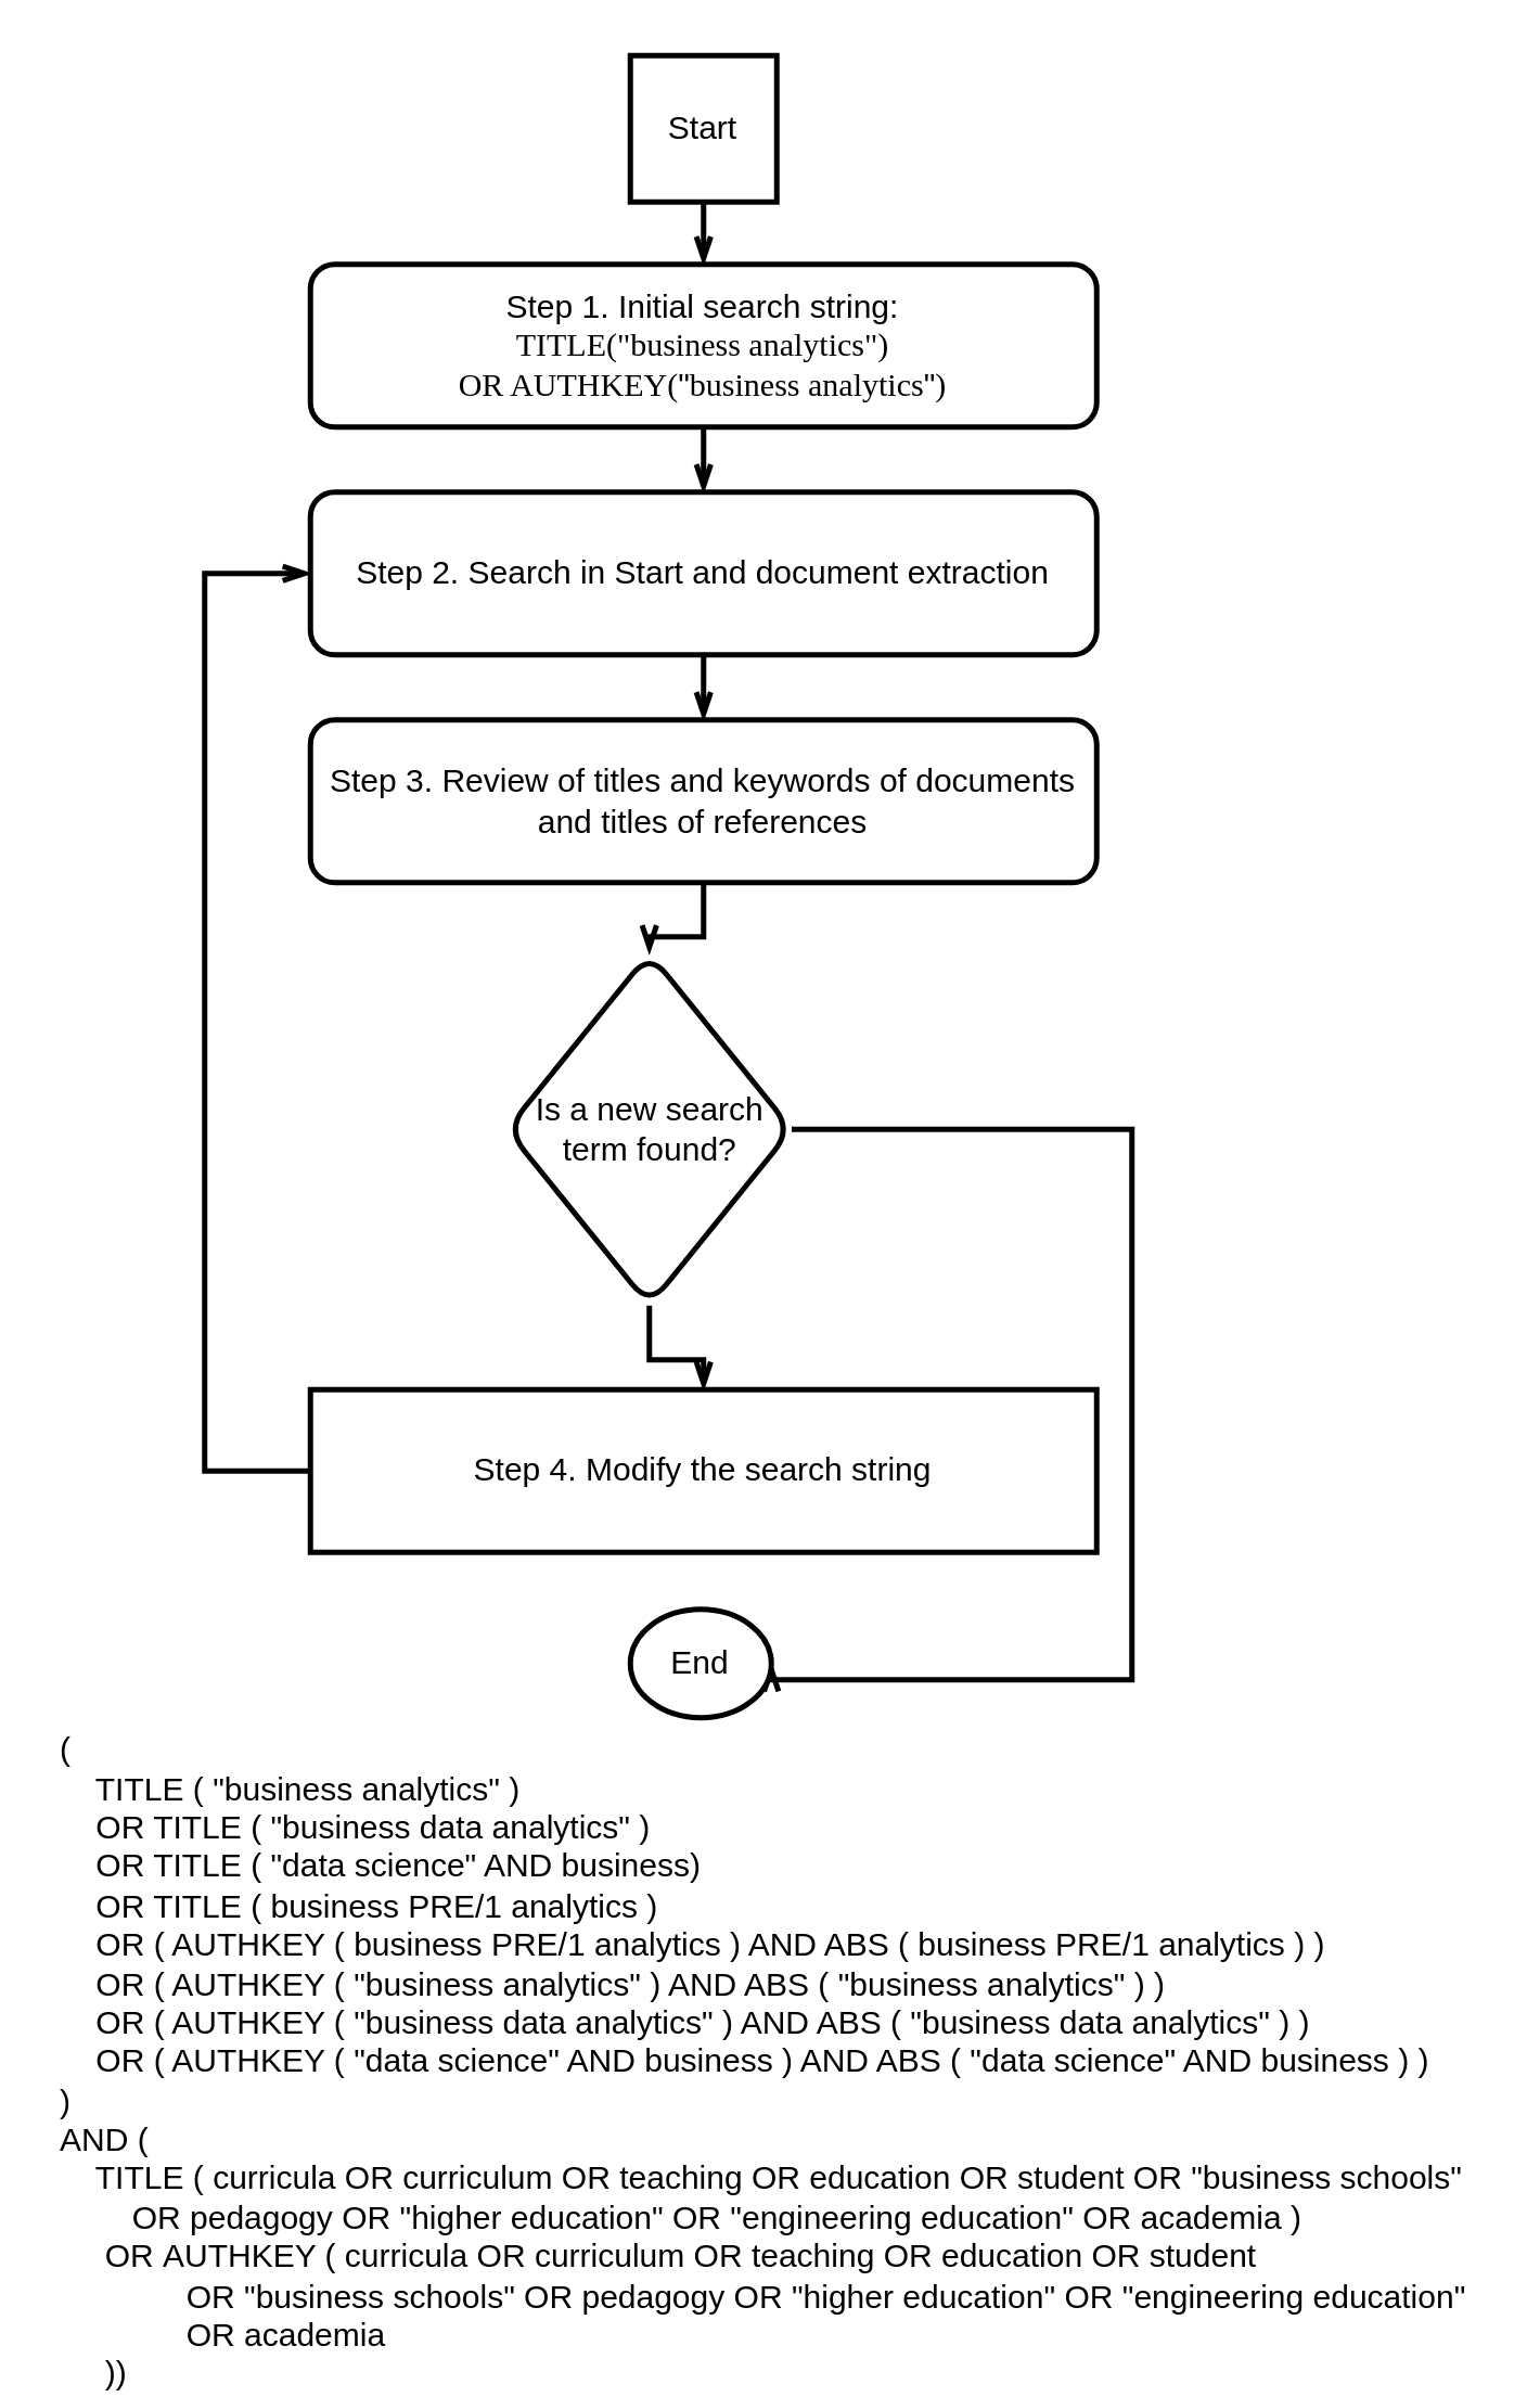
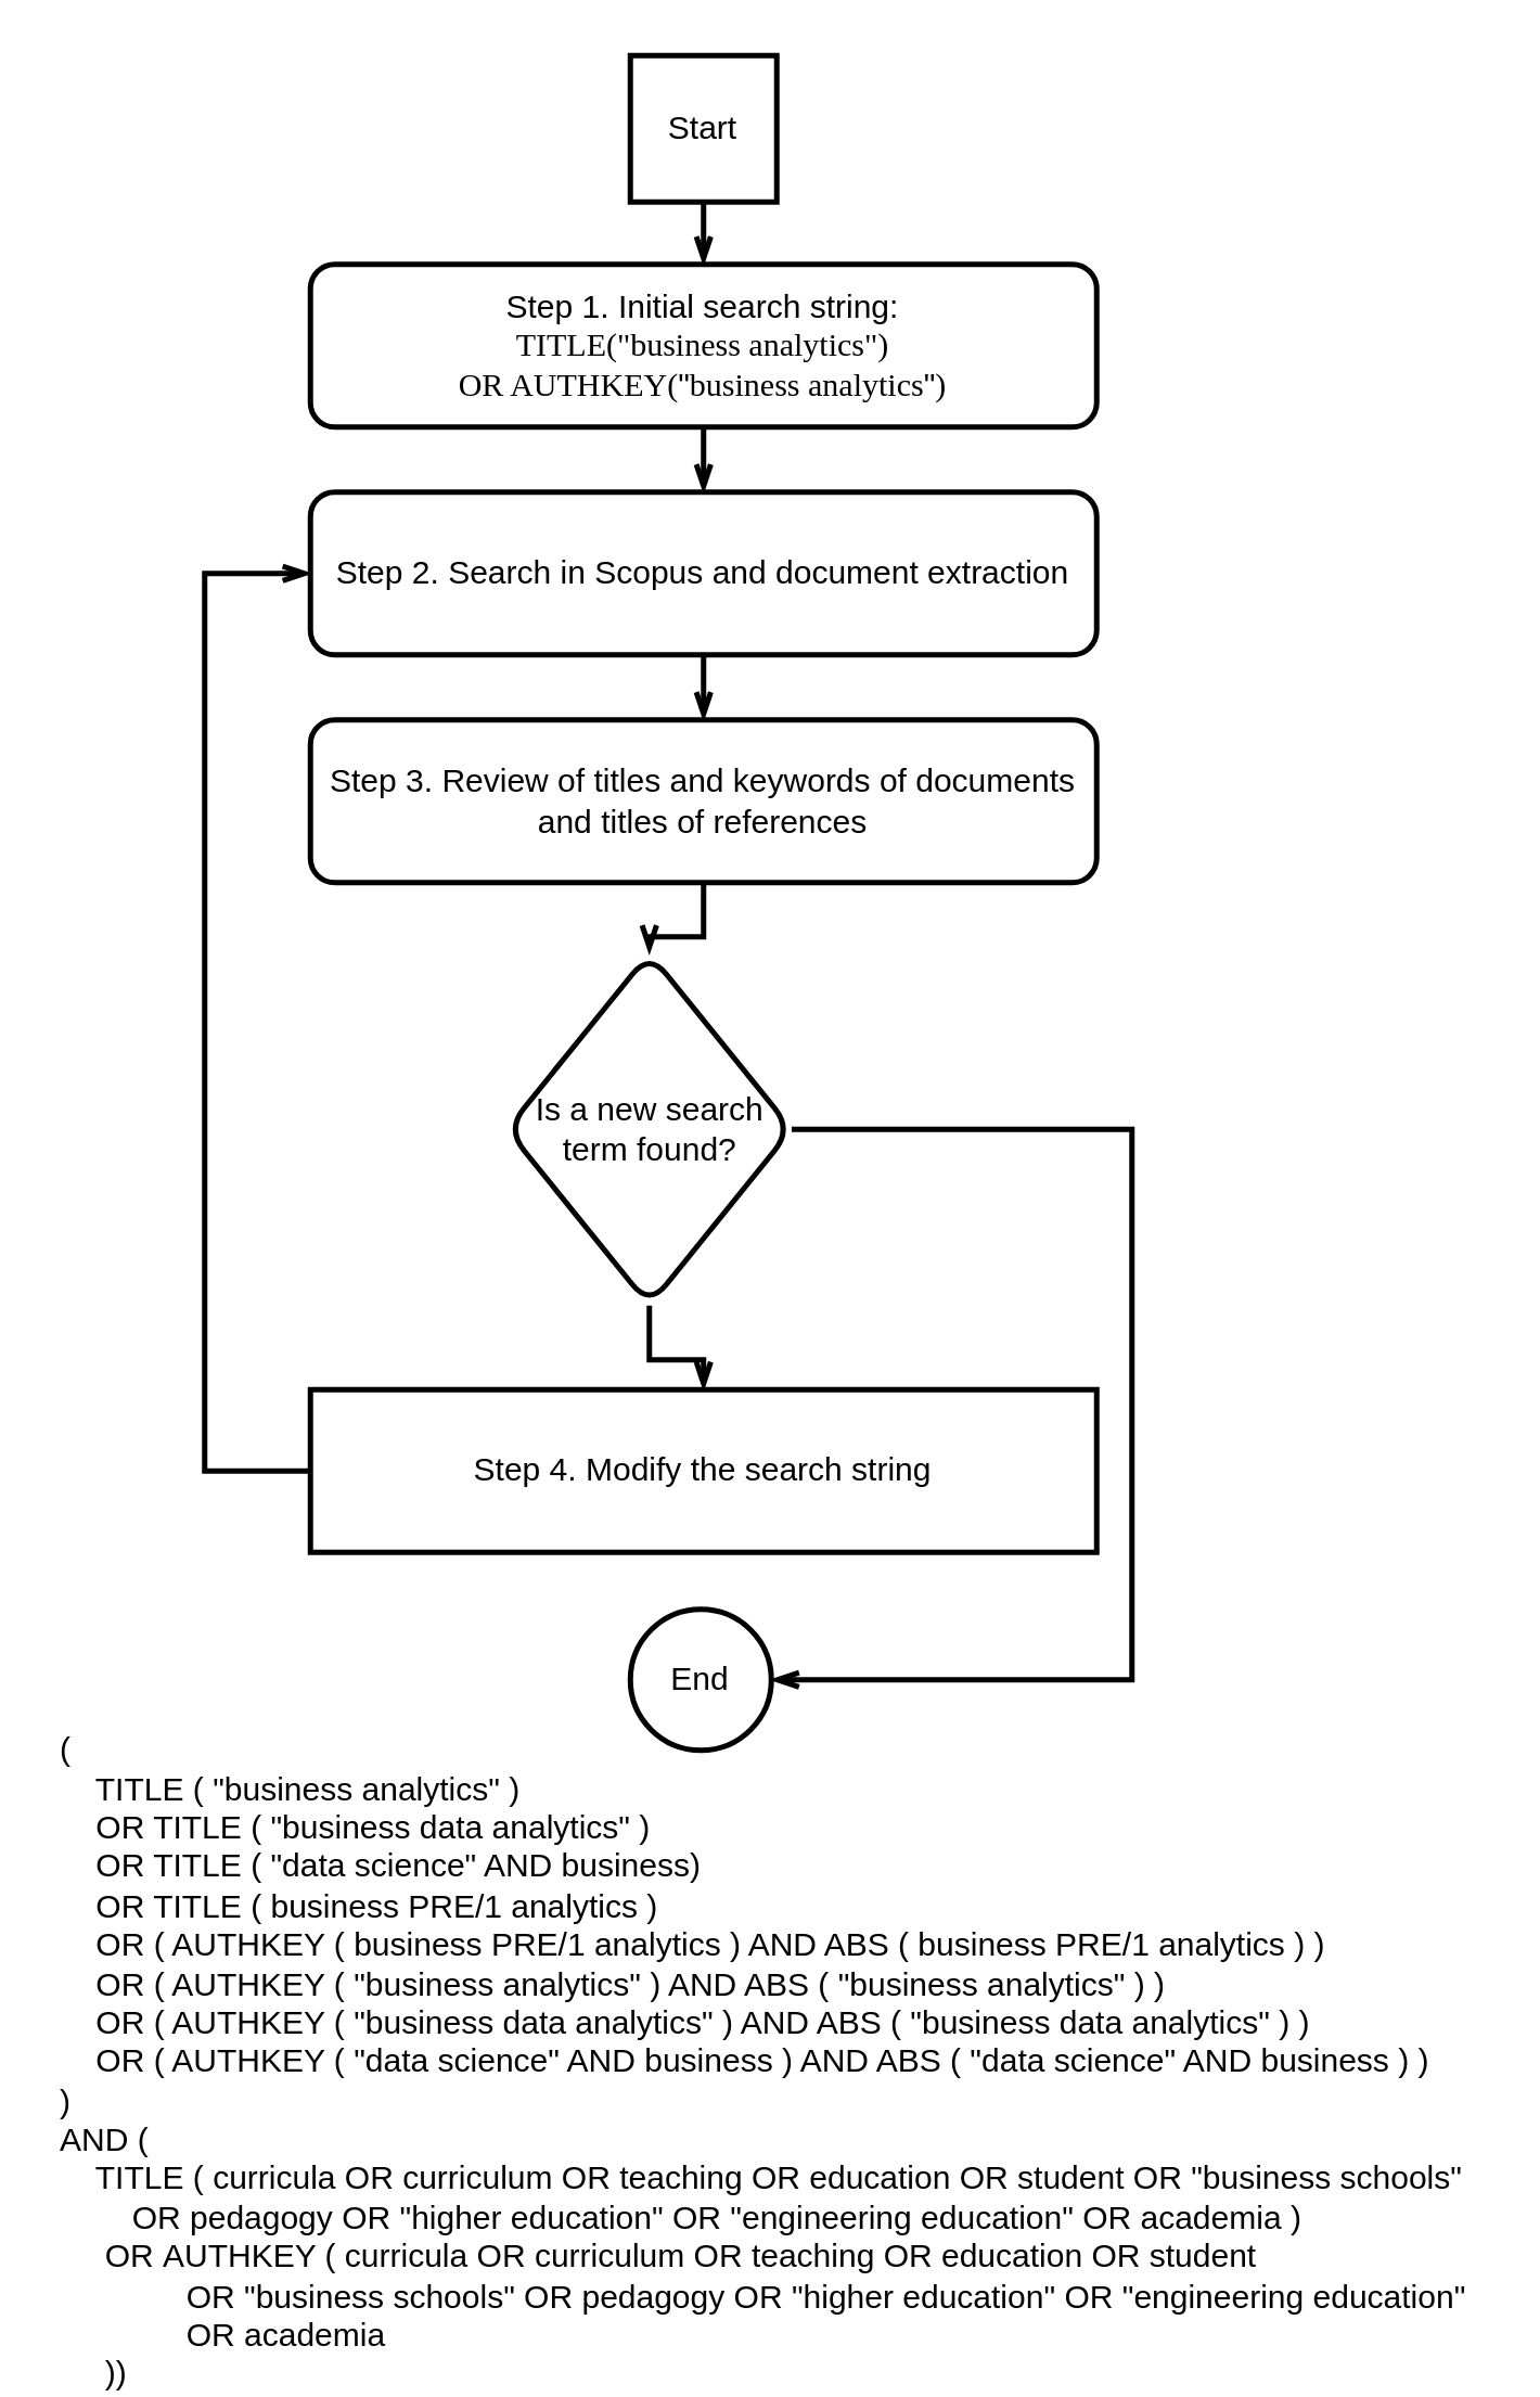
  <mxCell id="0" />
  <mxCell id="1" parent="0" />
  <mxCell id="2" style="edgeStyle=orthogonalEdgeStyle;rounded=0;orthogonalLoop=1;jettySize=auto;html=1;fontFamily=Helvetica;fontSize=12;fontColor=#000000;strokeColor=#000000;strokeWidth=2;endArrow=openThin;endFill=0;entryX=0.5;entryY=0;entryDx=0;entryDy=0;" parent="1" source="3" target="5" edge="1"><mxGeometry relative="1" as="geometry"><mxPoint x="86" y="147" as="targetPoint" /></mxGeometry></mxCell>
  <mxCell id="3" value="Start" style="whiteSpace=wrap;html=1;aspect=fixed;strokeColor=#000000;strokeWidth=2;fillColor=#FFFFFF;fontColor=#000000;rounded=0;" parent="1" vertex="1"><mxGeometry x="232" y="20" width="54" height="54" as="geometry" /></mxCell>
  <mxCell id="4" style="edgeStyle=orthogonalEdgeStyle;shape=connector;rounded=0;orthogonalLoop=1;jettySize=auto;html=1;entryX=0.5;entryY=0;entryDx=0;entryDy=0;labelBackgroundColor=default;strokeColor=#000000;strokeWidth=2;align=center;verticalAlign=middle;fontFamily=Helvetica;fontSize=12;fontColor=#000000;endArrow=openThin;endFill=0;" parent="1" source="5" target="7" edge="1"><mxGeometry relative="1" as="geometry" /></mxCell>
  <mxCell id="5" value="Step 1. Initial search string:&lt;br&gt;&lt;font face=&quot;Verdana&quot;&gt;TITLE(&quot;business analytics&quot;) &lt;br&gt;OR AUTHKEY(&lt;/font&gt;&quot;&lt;span style=&quot;font-family: Verdana;&quot;&gt;business analytics&lt;/span&gt;&quot;&lt;font face=&quot;Verdana&quot;&gt;)&lt;/font&gt;" style="rounded=1;whiteSpace=wrap;html=1;fontColor=#000000;strokeColor=#000000;strokeWidth=2;fillColor=#FFFFFF;" parent="1" vertex="1"><mxGeometry x="114" y="97" width="290" height="60" as="geometry" /></mxCell>
  <mxCell id="6" style="edgeStyle=orthogonalEdgeStyle;shape=connector;rounded=0;orthogonalLoop=1;jettySize=auto;html=1;entryX=0.5;entryY=0;entryDx=0;entryDy=0;labelBackgroundColor=default;strokeColor=#000000;strokeWidth=2;align=center;verticalAlign=middle;fontFamily=Helvetica;fontSize=12;fontColor=#000000;endArrow=openThin;endFill=0;" parent="1" source="7" target="9" edge="1"><mxGeometry relative="1" as="geometry" /></mxCell>
- <mxCell id="7" value="Step 2. Search in Start and document extraction" style="rounded=1;whiteSpace=wrap;html=1;fontColor=#000000;strokeColor=#000000;strokeWidth=2;fillColor=#FFFFFF;" parent="1" vertex="1"><mxGeometry x="114" y="181" width="290" height="60" as="geometry" /></mxCell>
+ <mxCell id="7" value="Step 2. Search in Scopus and document extraction" style="rounded=1;whiteSpace=wrap;html=1;fontColor=#000000;strokeColor=#000000;strokeWidth=2;fillColor=#FFFFFF;" parent="1" vertex="1"><mxGeometry x="114" y="181" width="290" height="60" as="geometry" /></mxCell>
  <mxCell id="8" style="edgeStyle=orthogonalEdgeStyle;shape=connector;rounded=0;orthogonalLoop=1;jettySize=auto;html=1;labelBackgroundColor=default;strokeColor=#000000;strokeWidth=2;align=center;verticalAlign=middle;fontFamily=Helvetica;fontSize=12;fontColor=#000000;endArrow=openThin;endFill=0;" parent="1" source="9" target="12" edge="1"><mxGeometry relative="1" as="geometry" /></mxCell>
  <mxCell id="9" value="Step 3. Review of titles and keywords of documents and titles of references" style="rounded=1;whiteSpace=wrap;html=1;fontColor=#000000;strokeColor=#000000;strokeWidth=2;fillColor=#FFFFFF;" parent="1" vertex="1"><mxGeometry x="114" y="265" width="290" height="60" as="geometry" /></mxCell>
  <mxCell id="10" value="Yes" style="edgeStyle=orthogonalEdgeStyle;shape=connector;rounded=0;orthogonalLoop=1;jettySize=auto;html=1;entryX=0.5;entryY=0;entryDx=0;entryDy=0;labelBackgroundColor=#FFFFFF;strokeColor=#000000;strokeWidth=2;align=center;verticalAlign=middle;fontFamily=Helvetica;fontSize=12;fontColor=#000000;endArrow=openThin;endFill=0;" parent="1" source="12" target="14" edge="1"><mxGeometry y="-15" relative="1" as="geometry"><mxPoint as="offset" /></mxGeometry></mxCell>
  <mxCell id="11" style="edgeStyle=orthogonalEdgeStyle;shape=connector;rounded=0;orthogonalLoop=1;jettySize=auto;html=1;exitX=1;exitY=0.5;exitDx=0;exitDy=0;entryX=1;entryY=0.5;entryDx=0;entryDy=0;labelBackgroundColor=default;strokeColor=#000000;strokeWidth=2;align=center;verticalAlign=middle;fontFamily=Helvetica;fontSize=12;fontColor=#000000;endArrow=openThin;endFill=0;" parent="1" source="12" target="15" edge="1"><mxGeometry relative="1" as="geometry"><Array as="points"><mxPoint x="417" y="416" /><mxPoint x="417" y="619" /></Array></mxGeometry></mxCell>
  <mxCell id="12" value="Is a new search&lt;br&gt;term found?" style="rhombus;whiteSpace=wrap;html=1;rounded=1;strokeColor=#000000;strokeWidth=2;align=center;verticalAlign=middle;fontFamily=Helvetica;fontSize=12;fontColor=#000000;fillColor=#FFFFFF;" parent="1" vertex="1"><mxGeometry x="186.5" y="351" width="105" height="130" as="geometry" /></mxCell>
  <mxCell id="13" style="edgeStyle=orthogonalEdgeStyle;shape=connector;rounded=0;orthogonalLoop=1;jettySize=auto;html=1;entryX=0;entryY=0.5;entryDx=0;entryDy=0;labelBackgroundColor=default;strokeColor=#000000;strokeWidth=2;align=center;verticalAlign=middle;fontFamily=Helvetica;fontSize=12;fontColor=#000000;endArrow=openThin;endFill=0;" parent="1" source="14" target="7" edge="1"><mxGeometry relative="1" as="geometry"><Array as="points"><mxPoint x="75" y="542" /><mxPoint x="75" y="211" /></Array></mxGeometry></mxCell>
  <mxCell id="14" value="Step 4. Modify the search string" style="whiteSpace=wrap;html=1;fontColor=#000000;strokeColor=#000000;strokeWidth=2;fillColor=#FFFFFF;rounded=0;" parent="1" vertex="1"><mxGeometry x="114" y="512" width="290" height="60" as="geometry" /></mxCell>
- <mxCell id="15" value="End" style="ellipse;whiteSpace=wrap;html=1;aspect=fixed;strokeColor=#000000;strokeWidth=2;fillColor=#FFFFFF;fontColor=#000000;" parent="1" vertex="1"><mxGeometry x="232" y="593" width="52" height="40" as="geometry" /></mxCell>
+ <mxCell id="15" value="End" style="ellipse;whiteSpace=wrap;html=1;aspect=fixed;strokeColor=#000000;strokeWidth=2;fillColor=#FFFFFF;fontColor=#000000;" parent="1" vertex="1"><mxGeometry x="232" y="593" width="52" height="52" as="geometry" /></mxCell>
  <mxCell id="16" value="&lt;div&gt;(&lt;/div&gt;&lt;div&gt;&amp;nbsp; &amp;nbsp; TITLE ( &quot;business analytics&quot; )&amp;nbsp;&lt;span style=&quot;background-color: initial;&quot;&gt;&amp;nbsp;&lt;/span&gt;&lt;/div&gt;&lt;div&gt;&lt;span style=&quot;background-color: initial;&quot;&gt;&amp;nbsp; &amp;nbsp; OR TITLE ( &quot;business data analytics&quot; )&amp;nbsp;&lt;/span&gt;&lt;/div&gt;&lt;div&gt;&amp;nbsp; &amp;nbsp; OR TITLE ( &quot;data science&quot; AND business)&amp;nbsp;&lt;/div&gt;&lt;div&gt;&lt;span style=&quot;background-color: initial;&quot;&gt;&amp;nbsp; &amp;nbsp; OR TITLE ( business PRE/1 analytics )&amp;nbsp;&lt;/span&gt;&lt;/div&gt;&lt;div&gt;&amp;nbsp; &amp;nbsp; OR&amp;nbsp;&lt;span style=&quot;background-color: initial;&quot;&gt;( AUTHKEY ( business PRE/1 analytics ) AND ABS ( business PRE/1 analytics ) )&amp;nbsp;&lt;/span&gt;&lt;/div&gt;&lt;div&gt;&amp;nbsp; &amp;nbsp; OR ( AUTHKEY ( &quot;business analytics&quot; ) AND ABS ( &quot;business analytics&quot; ) )&amp;nbsp;&lt;/div&gt;&lt;div&gt;&amp;nbsp; &amp;nbsp; OR ( AUTHKEY ( &quot;business data analytics&quot; ) AND ABS ( &quot;business data analytics&quot; ) )&amp;nbsp;&lt;/div&gt;&lt;div&gt;&amp;nbsp; &amp;nbsp; OR ( AUTHKEY ( &quot;data science&quot; AND business ) AND ABS ( &quot;data science&quot; AND business ) )&amp;nbsp;&lt;/div&gt;&lt;div&gt;)&lt;/div&gt;&lt;div&gt;AND (&amp;nbsp;&lt;/div&gt;&lt;div&gt;&amp;nbsp; &amp;nbsp; TITLE ( curricula OR curriculum OR teaching OR education OR student&amp;nbsp;&lt;span style=&quot;background-color: initial;&quot;&gt;OR &quot;business schools&quot;&amp;nbsp; &amp;nbsp; &amp;nbsp; &amp;nbsp; &amp;nbsp; OR pedagogy OR &quot;higher education&quot;&amp;nbsp;&lt;/span&gt;&lt;span style=&quot;background-color: initial;&quot;&gt;OR &quot;engineering education&quot; OR academia&amp;nbsp;&lt;/span&gt;&lt;span style=&quot;background-color: initial;&quot;&gt;)&amp;nbsp;&lt;/span&gt;&lt;/div&gt;&lt;div&gt;&amp;nbsp; &amp;nbsp; &amp;nbsp;OR&amp;nbsp;&lt;span style=&quot;background-color: initial;&quot;&gt;AUTHKEY ( curricula OR curriculum OR teaching OR education OR student&amp;nbsp;&lt;/span&gt;&lt;/div&gt;&lt;div&gt;&amp;nbsp; &amp;nbsp; &amp;nbsp; &amp;nbsp; &amp;nbsp; &amp;nbsp; &amp;nbsp; OR &quot;business schools&quot; OR pedagogy OR &quot;higher education&quot;&amp;nbsp;&lt;span style=&quot;background-color: initial;&quot;&gt;OR &quot;engineering education&quot;&amp;nbsp;&lt;/span&gt;&lt;/div&gt;&lt;div&gt;&lt;span style=&quot;background-color: initial;&quot;&gt;&amp;nbsp; &amp;nbsp; &amp;nbsp; &amp;nbsp; &amp;nbsp; &amp;nbsp; &amp;nbsp; OR academia&lt;/span&gt;&lt;/div&gt;&lt;div&gt;&amp;nbsp; &amp;nbsp; &amp;nbsp;)&lt;span style=&quot;background-color: initial;&quot;&gt;)&lt;/span&gt;&lt;/div&gt;" style="text;html=1;strokeColor=none;fillColor=none;align=left;verticalAlign=middle;whiteSpace=wrap;rounded=0;fontSize=12;fontFamily=Helvetica;fontColor=#000000;" parent="1" vertex="1"><mxGeometry x="20" y="669" width="526" height="181" as="geometry" /></mxCell>
